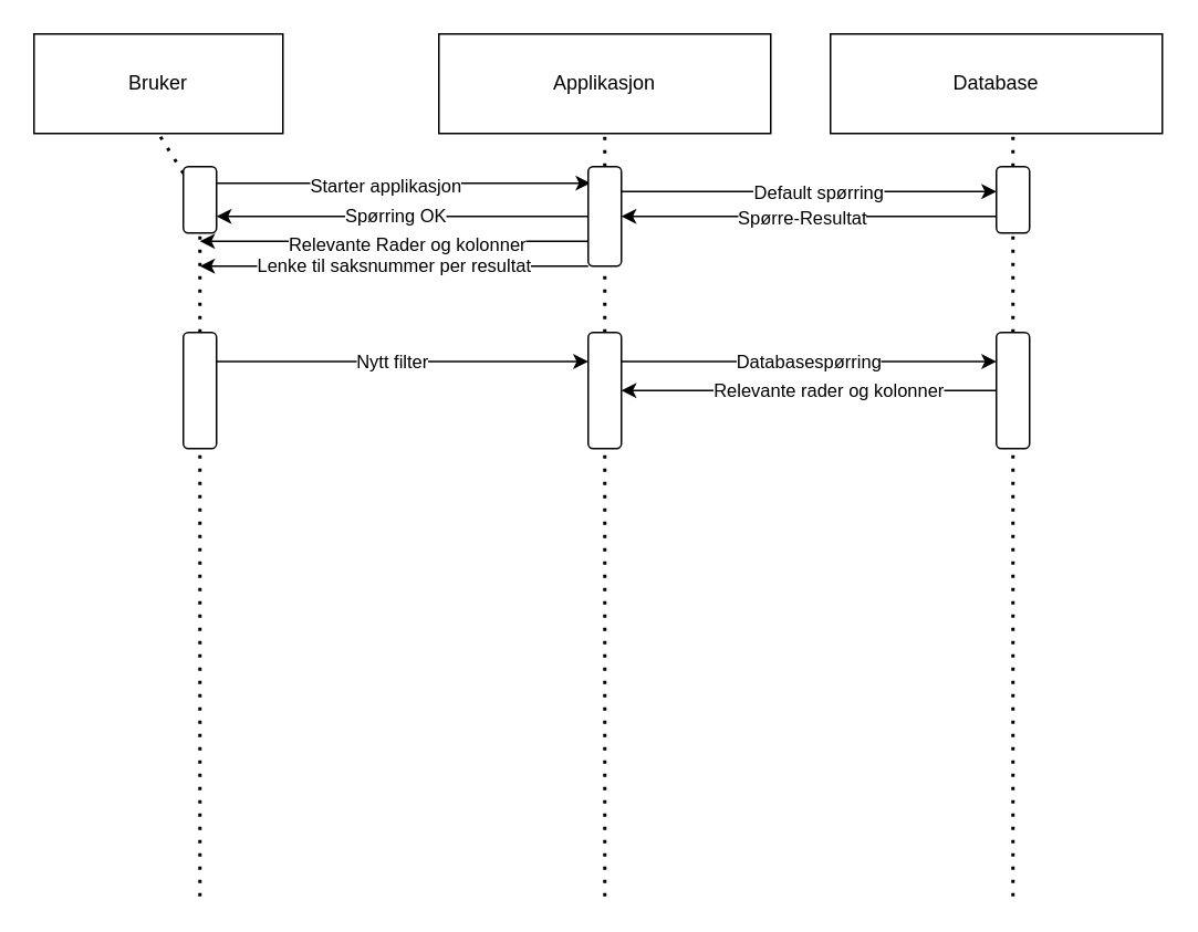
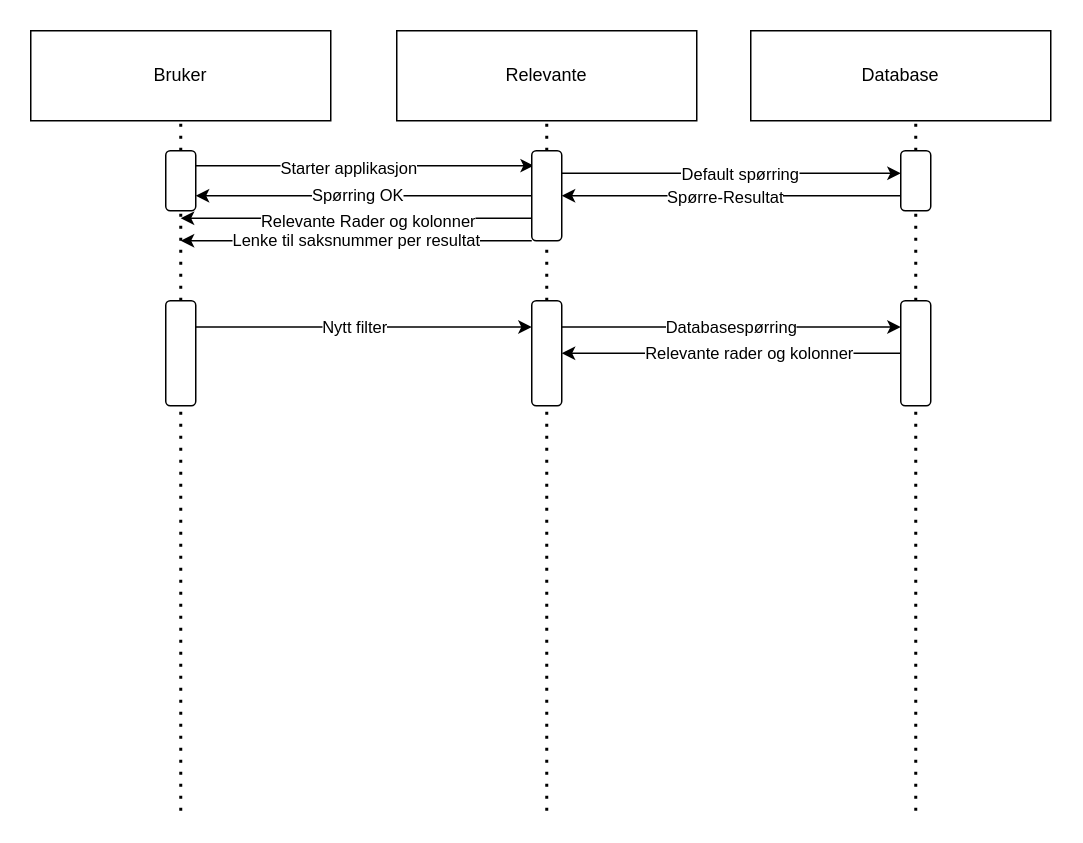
  <mxCell id="0" />
  <mxCell id="1" parent="0" />
- <mxCell id="2" value="Bruker" style="rounded=0;whiteSpace=wrap;html=1;" vertex="1" parent="1"><mxGeometry x="20" y="20" width="150" height="60" as="geometry" /></mxCell>
- <mxCell id="3" value="Applikasjon" style="rounded=0;whiteSpace=wrap;html=1;" vertex="1" parent="1"><mxGeometry x="264" y="20" width="200" height="60" as="geometry" /></mxCell>
+ <mxCell id="2" value="Bruker" style="rounded=0;whiteSpace=wrap;html=1;" vertex="1" parent="1"><mxGeometry x="20" y="20" width="200" height="60" as="geometry" /></mxCell>
+ <mxCell id="3" value="Relevante" style="rounded=0;whiteSpace=wrap;html=1;" vertex="1" parent="1"><mxGeometry x="264" y="20" width="200" height="60" as="geometry" /></mxCell>
  <mxCell id="4" value="Database" style="rounded=0;whiteSpace=wrap;html=1;" vertex="1" parent="1"><mxGeometry x="500" y="20" width="200" height="60" as="geometry" /></mxCell>
  <mxCell id="5" value="" style="endArrow=none;dashed=1;html=1;dashPattern=1 3;strokeWidth=2;rounded=0;entryX=0.5;entryY=1;entryDx=0;entryDy=0;startArrow=none;" edge="1" parent="1" source="18" target="2"><mxGeometry width="50" height="50" relative="1" as="geometry"><mxPoint x="120" y="540" as="sourcePoint" /><mxPoint x="390" y="150" as="targetPoint" /></mxGeometry></mxCell>
  <mxCell id="6" value="" style="endArrow=none;dashed=1;html=1;dashPattern=1 3;strokeWidth=2;rounded=0;entryX=0.5;entryY=1;entryDx=0;entryDy=0;startArrow=none;" edge="1" parent="1" source="16"><mxGeometry width="50" height="50" relative="1" as="geometry"><mxPoint x="364" y="540" as="sourcePoint" /><mxPoint x="364" y="80" as="targetPoint" /></mxGeometry></mxCell>
  <mxCell id="7" value="" style="endArrow=none;dashed=1;html=1;dashPattern=1 3;strokeWidth=2;rounded=0;entryX=0.5;entryY=1;entryDx=0;entryDy=0;startArrow=none;" edge="1" parent="1" source="14"><mxGeometry width="50" height="50" relative="1" as="geometry"><mxPoint x="610" y="540" as="sourcePoint" /><mxPoint x="610" y="80" as="targetPoint" /></mxGeometry></mxCell>
  <mxCell id="8" value="" style="endArrow=classic;html=1;rounded=0;entryX=0.072;entryY=0.166;entryDx=0;entryDy=0;entryPerimeter=0;" edge="1" parent="1" target="16"><mxGeometry width="50" height="50" relative="1" as="geometry"><mxPoint x="120" y="110" as="sourcePoint" /><mxPoint x="350" y="110" as="targetPoint" /></mxGeometry></mxCell>
  <mxCell id="9" value="Starter applikasjon" style="edgeLabel;html=1;align=center;verticalAlign=middle;resizable=0;points=[];" vertex="1" connectable="0" parent="8"><mxGeometry x="-0.058" y="-2" relative="1" as="geometry"><mxPoint as="offset" /></mxGeometry></mxCell>
  <mxCell id="10" value="" style="endArrow=classic;html=1;rounded=0;exitX=1;exitY=0.25;exitDx=0;exitDy=0;" edge="1" parent="1" source="16"><mxGeometry width="50" height="50" relative="1" as="geometry"><mxPoint x="420" y="110" as="sourcePoint" /><mxPoint x="600" y="115" as="targetPoint" /></mxGeometry></mxCell>
  <mxCell id="11" value="Default spørring" style="edgeLabel;html=1;align=center;verticalAlign=middle;resizable=0;points=[];" vertex="1" connectable="0" parent="10"><mxGeometry x="0.04" relative="1" as="geometry"><mxPoint as="offset" /></mxGeometry></mxCell>
  <mxCell id="12" style="edgeStyle=orthogonalEdgeStyle;rounded=0;orthogonalLoop=1;jettySize=auto;html=1;exitX=0;exitY=0.75;exitDx=0;exitDy=0;entryX=1;entryY=0.5;entryDx=0;entryDy=0;jumpStyle=none;" edge="1" parent="1" source="14" target="16"><mxGeometry relative="1" as="geometry" /></mxCell>
  <mxCell id="13" value="Spørre-Resultat" style="edgeLabel;html=1;align=center;verticalAlign=middle;resizable=0;points=[];" vertex="1" connectable="0" parent="12"><mxGeometry x="0.044" relative="1" as="geometry"><mxPoint as="offset" /></mxGeometry></mxCell>
  <mxCell id="14" value="" style="rounded=1;whiteSpace=wrap;html=1;" vertex="1" parent="1"><mxGeometry x="600" y="100" width="20" height="40" as="geometry" /></mxCell>
  <mxCell id="15" value="" style="endArrow=none;dashed=1;html=1;dashPattern=1 3;strokeWidth=2;rounded=0;entryX=0.5;entryY=1;entryDx=0;entryDy=0;startArrow=none;" edge="1" parent="1" source="26" target="14"><mxGeometry width="50" height="50" relative="1" as="geometry"><mxPoint x="610" y="540" as="sourcePoint" /><mxPoint x="610" y="80" as="targetPoint" /></mxGeometry></mxCell>
  <mxCell id="16" value="" style="rounded=1;whiteSpace=wrap;html=1;" vertex="1" parent="1"><mxGeometry x="354" y="100" width="20" height="60" as="geometry" /></mxCell>
  <mxCell id="17" value="" style="endArrow=none;dashed=1;html=1;dashPattern=1 3;strokeWidth=2;rounded=0;entryX=0.5;entryY=1;entryDx=0;entryDy=0;startArrow=none;" edge="1" parent="1" source="24" target="16"><mxGeometry width="50" height="50" relative="1" as="geometry"><mxPoint x="364" y="540" as="sourcePoint" /><mxPoint x="364" y="80" as="targetPoint" /></mxGeometry></mxCell>
  <mxCell id="18" value="" style="rounded=1;whiteSpace=wrap;html=1;" vertex="1" parent="1"><mxGeometry x="110" y="100" width="20" height="40" as="geometry" /></mxCell>
  <mxCell id="19" value="" style="endArrow=none;dashed=1;html=1;dashPattern=1 3;strokeWidth=2;rounded=0;entryX=0.5;entryY=1;entryDx=0;entryDy=0;startArrow=none;" edge="1" parent="1" source="22" target="18"><mxGeometry width="50" height="50" relative="1" as="geometry"><mxPoint x="120" y="540" as="sourcePoint" /><mxPoint x="120" y="80" as="targetPoint" /></mxGeometry></mxCell>
  <mxCell id="20" style="edgeStyle=orthogonalEdgeStyle;rounded=0;jumpStyle=none;orthogonalLoop=1;jettySize=auto;html=1;exitX=1;exitY=0.25;exitDx=0;exitDy=0;entryX=0;entryY=0.25;entryDx=0;entryDy=0;" edge="1" parent="1" source="22" target="24"><mxGeometry relative="1" as="geometry" /></mxCell>
  <mxCell id="21" value="Nytt filter" style="edgeLabel;html=1;align=center;verticalAlign=middle;resizable=0;points=[];" vertex="1" connectable="0" parent="20"><mxGeometry x="-0.062" y="1" relative="1" as="geometry"><mxPoint y="1" as="offset" /></mxGeometry></mxCell>
  <mxCell id="22" value="" style="rounded=1;whiteSpace=wrap;html=1;" vertex="1" parent="1"><mxGeometry x="110" y="200" width="20" height="70" as="geometry" /></mxCell>
  <mxCell id="23" value="" style="endArrow=none;dashed=1;html=1;dashPattern=1 3;strokeWidth=2;rounded=0;entryX=0.5;entryY=1;entryDx=0;entryDy=0;" edge="1" parent="1" target="22"><mxGeometry width="50" height="50" relative="1" as="geometry"><mxPoint x="120" y="540" as="sourcePoint" /><mxPoint x="120" y="160" as="targetPoint" /></mxGeometry></mxCell>
  <mxCell id="24" value="" style="rounded=1;whiteSpace=wrap;html=1;" vertex="1" parent="1"><mxGeometry x="354" y="200" width="20" height="70" as="geometry" /></mxCell>
  <mxCell id="25" value="" style="endArrow=none;dashed=1;html=1;dashPattern=1 3;strokeWidth=2;rounded=0;entryX=0.5;entryY=1;entryDx=0;entryDy=0;" edge="1" parent="1" target="24"><mxGeometry width="50" height="50" relative="1" as="geometry"><mxPoint x="364" y="540" as="sourcePoint" /><mxPoint x="364" y="160" as="targetPoint" /></mxGeometry></mxCell>
  <mxCell id="26" value="" style="rounded=1;whiteSpace=wrap;html=1;" vertex="1" parent="1"><mxGeometry x="600" y="200" width="20" height="70" as="geometry" /></mxCell>
  <mxCell id="27" value="" style="endArrow=none;dashed=1;html=1;dashPattern=1 3;strokeWidth=2;rounded=0;entryX=0.5;entryY=1;entryDx=0;entryDy=0;" edge="1" parent="1" target="26"><mxGeometry width="50" height="50" relative="1" as="geometry"><mxPoint x="610" y="540" as="sourcePoint" /><mxPoint x="610" y="160" as="targetPoint" /></mxGeometry></mxCell>
  <mxCell id="28" value="Databasespørring" style="endArrow=classic;html=1;rounded=0;jumpStyle=none;exitX=1;exitY=0.25;exitDx=0;exitDy=0;entryX=0;entryY=0.25;entryDx=0;entryDy=0;" edge="1" parent="1" source="24" target="26"><mxGeometry width="50" height="50" relative="1" as="geometry"><mxPoint x="430" y="190" as="sourcePoint" /><mxPoint x="480" y="140" as="targetPoint" /></mxGeometry></mxCell>
  <mxCell id="29" value="" style="endArrow=classic;html=1;rounded=0;jumpStyle=none;exitX=0;exitY=0.5;exitDx=0;exitDy=0;entryX=1;entryY=0.5;entryDx=0;entryDy=0;" edge="1" parent="1" source="26" target="24"><mxGeometry width="50" height="50" relative="1" as="geometry"><mxPoint x="430" y="190" as="sourcePoint" /><mxPoint x="480" y="140" as="targetPoint" /></mxGeometry></mxCell>
  <mxCell id="30" value="Relevante rader og kolonner" style="edgeLabel;html=1;align=center;verticalAlign=middle;resizable=0;points=[];" vertex="1" connectable="0" parent="29"><mxGeometry x="-0.097" y="-1" relative="1" as="geometry"><mxPoint as="offset" /></mxGeometry></mxCell>
  <mxCell id="31" value="" style="endArrow=classic;html=1;rounded=0;jumpStyle=none;exitX=0;exitY=0.5;exitDx=0;exitDy=0;entryX=1;entryY=0.75;entryDx=0;entryDy=0;" edge="1" parent="1" source="16" target="18"><mxGeometry width="50" height="50" relative="1" as="geometry"><mxPoint x="470" y="190" as="sourcePoint" /><mxPoint x="520" y="140" as="targetPoint" /></mxGeometry></mxCell>
  <mxCell id="32" value="Spørring OK" style="edgeLabel;html=1;align=center;verticalAlign=middle;resizable=0;points=[];" vertex="1" connectable="0" parent="31"><mxGeometry x="0.046" y="-1" relative="1" as="geometry"><mxPoint as="offset" /></mxGeometry></mxCell>
  <mxCell id="33" value="Lenke til saksnummer per resultat" style="endArrow=classic;html=1;rounded=0;jumpStyle=none;exitX=0;exitY=1;exitDx=0;exitDy=0;" edge="1" parent="1" source="16"><mxGeometry width="50" height="50" relative="1" as="geometry"><mxPoint x="470" y="190" as="sourcePoint" /><mxPoint x="120" y="160" as="targetPoint" /></mxGeometry></mxCell>
  <mxCell id="34" value="" style="endArrow=classic;html=1;rounded=0;jumpStyle=none;exitX=0;exitY=0.75;exitDx=0;exitDy=0;" edge="1" parent="1" source="16"><mxGeometry width="50" height="50" relative="1" as="geometry"><mxPoint x="400" y="320" as="sourcePoint" /><mxPoint x="120" y="145" as="targetPoint" /></mxGeometry></mxCell>
  <mxCell id="35" value="Relevante Rader og kolonner" style="edgeLabel;html=1;align=center;verticalAlign=middle;resizable=0;points=[];" vertex="1" connectable="0" parent="34"><mxGeometry x="-0.058" y="1" relative="1" as="geometry"><mxPoint as="offset" /></mxGeometry></mxCell>
